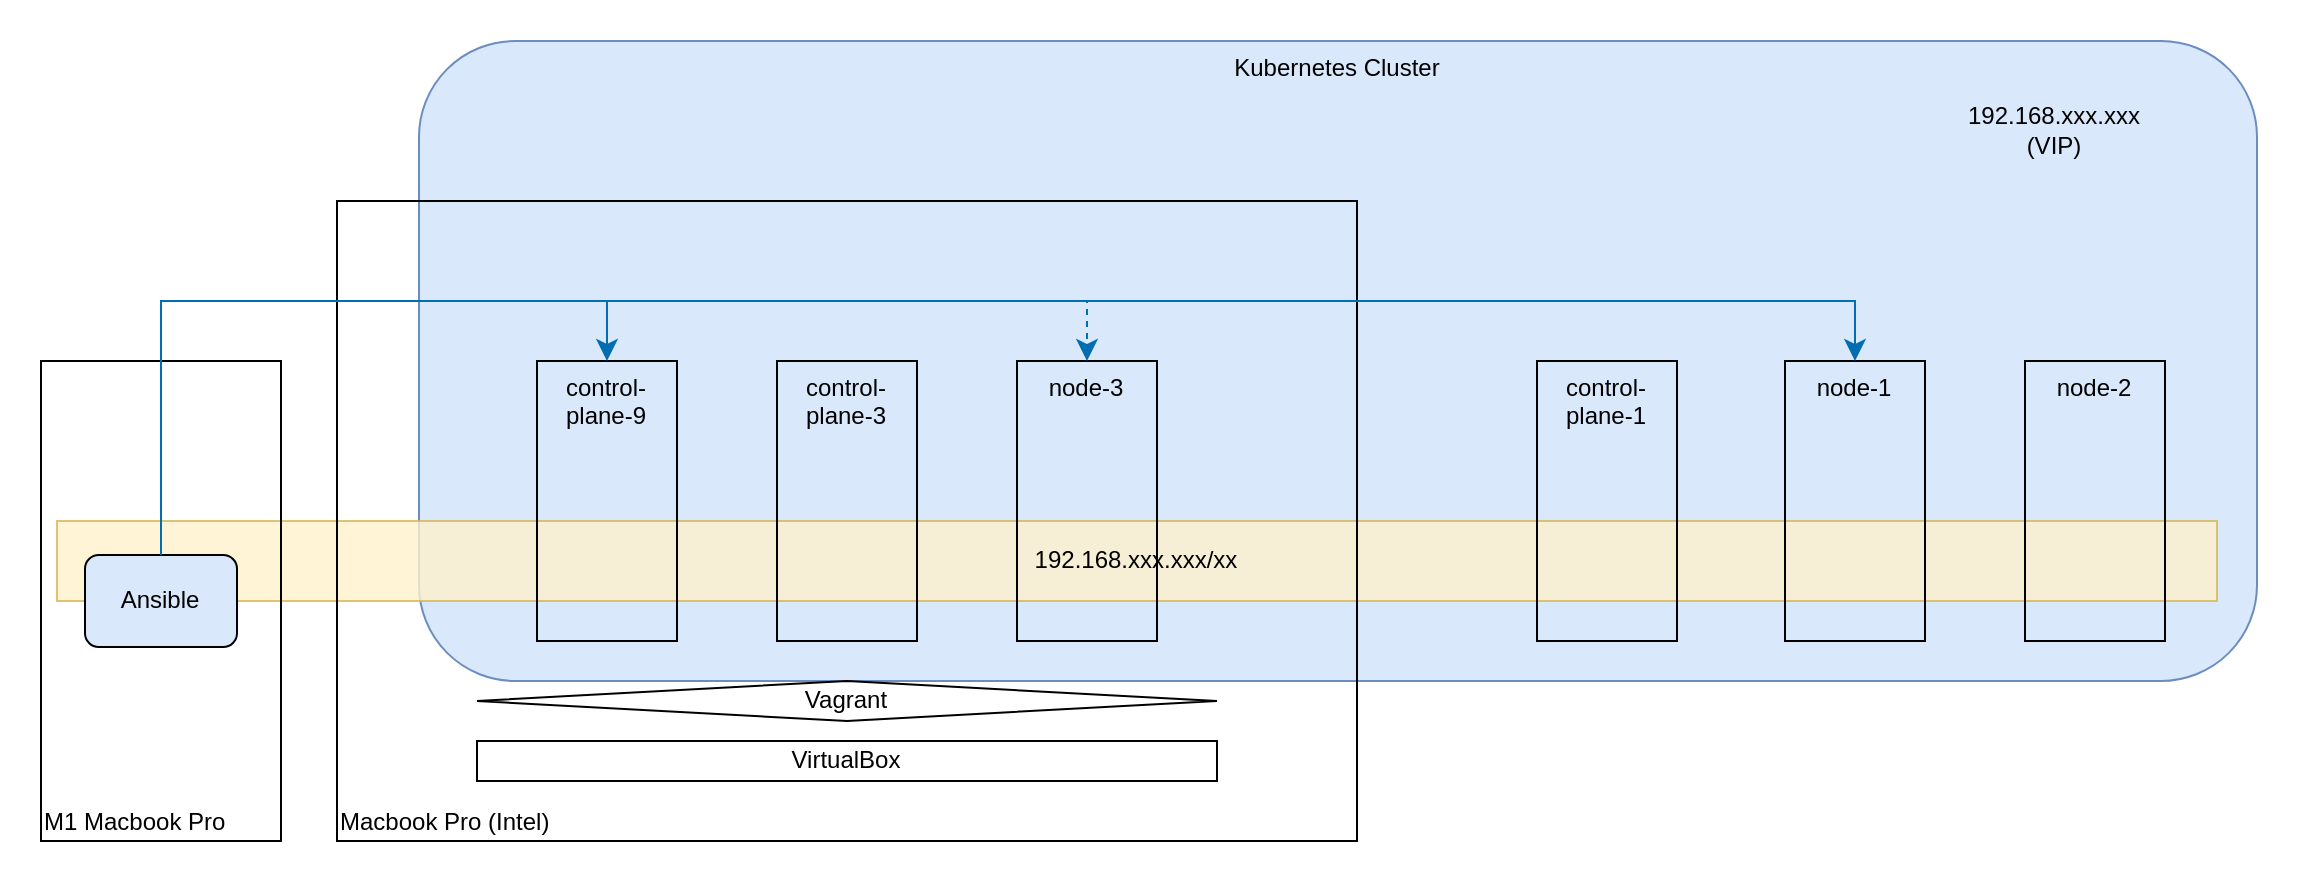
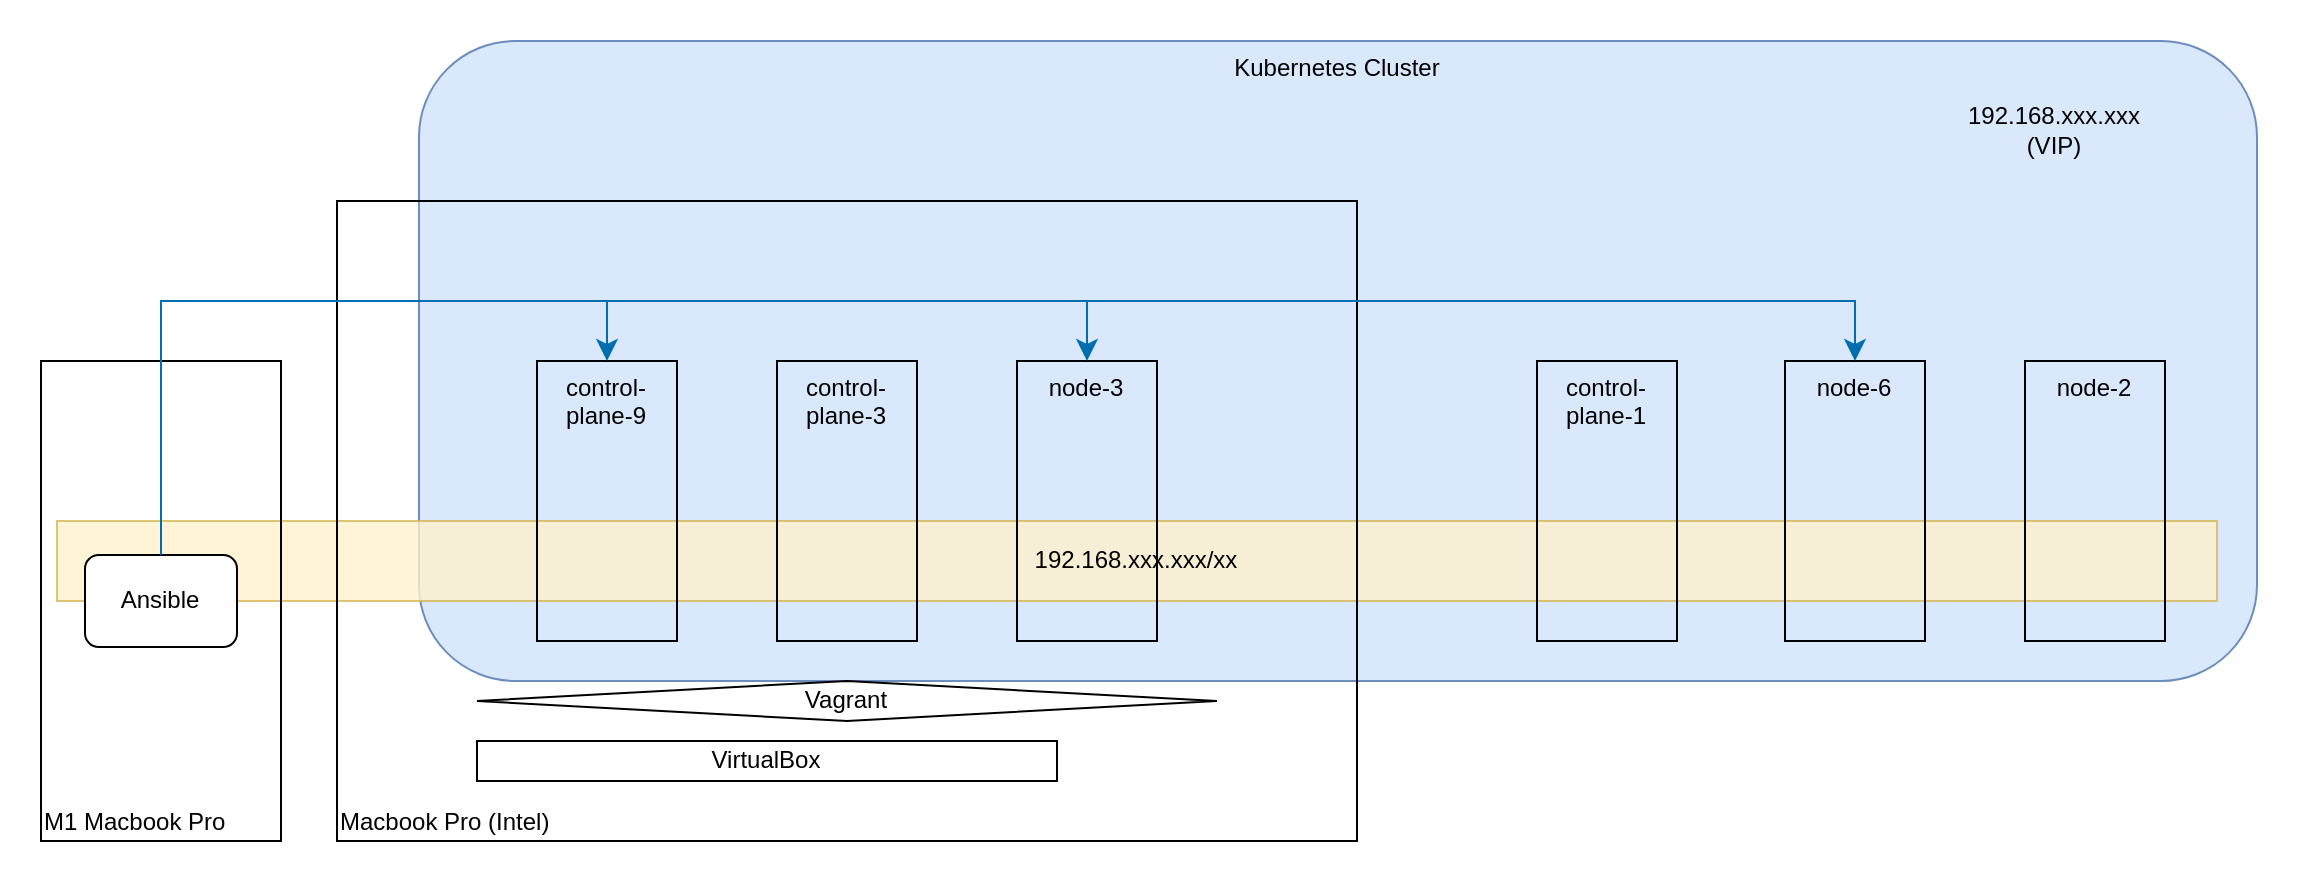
  <mxCell id="0" />
  <mxCell id="1" parent="0" />
  <mxCell id="2" value="Kubernetes Cluster" style="rounded=1;whiteSpace=wrap;html=1;fillColor=#dae8fc;strokeColor=#6c8ebf;verticalAlign=top;" parent="1" vertex="1"><mxGeometry x="209" y="20" width="919" height="320" as="geometry" /></mxCell>
  <mxCell id="3" value="192.168.xxx.xxx/xx" style="rounded=0;whiteSpace=wrap;html=1;fillColor=#fff2cc;strokeColor=#d6b656;opacity=80;" parent="1" vertex="1"><mxGeometry x="28" y="260" width="1080" height="40" as="geometry" /></mxCell>
  <mxCell id="4" value="&lt;div style=&quot;&quot;&gt;&lt;span style=&quot;background-color: initial;&quot;&gt;Macbook Pro (Intel)&lt;/span&gt;&lt;/div&gt;" style="rounded=0;whiteSpace=wrap;html=1;align=left;horizontal=1;verticalAlign=bottom;fillColor=none;" vertex="1" parent="1"><mxGeometry x="168" y="100" width="510" height="320" as="geometry" /></mxCell>
  <mxCell id="5" value="&lt;div style=&quot;&quot;&gt;&lt;span style=&quot;background-color: initial;&quot;&gt;M1 Macbook Pro&lt;/span&gt;&lt;/div&gt;" style="rounded=0;whiteSpace=wrap;html=1;align=left;horizontal=1;verticalAlign=bottom;fillColor=none;" parent="1" vertex="1"><mxGeometry x="20" y="180" width="120" height="240" as="geometry" /></mxCell>
  <mxCell id="6" value="control-plane-1" style="rounded=0;whiteSpace=wrap;html=1;verticalAlign=top;fillColor=none;" parent="1" vertex="1"><mxGeometry x="768" y="180" width="70" height="140" as="geometry" /></mxCell>
  <mxCell id="7" value="control-plane-3" style="rounded=0;whiteSpace=wrap;html=1;verticalAlign=top;fillColor=none;" parent="1" vertex="1"><mxGeometry x="388" y="180" width="70" height="140" as="geometry" /></mxCell>
- <mxCell id="8" value="node-1" style="rounded=0;whiteSpace=wrap;html=1;verticalAlign=top;fillColor=none;" parent="1" vertex="1"><mxGeometry x="892" y="180" width="70" height="140" as="geometry" /></mxCell>
+ <mxCell id="8" value="node-6" style="rounded=0;whiteSpace=wrap;html=1;verticalAlign=top;fillColor=none;" parent="1" vertex="1"><mxGeometry x="892" y="180" width="70" height="140" as="geometry" /></mxCell>
  <mxCell id="9" value="control-plane-9" style="rounded=0;whiteSpace=wrap;html=1;verticalAlign=top;fillColor=none;" parent="1" vertex="1"><mxGeometry x="268" y="180" width="70" height="140" as="geometry" /></mxCell>
  <mxCell id="10" value="node-2" style="rounded=0;whiteSpace=wrap;html=1;verticalAlign=top;fillColor=none;" parent="1" vertex="1"><mxGeometry x="1012" y="180" width="70" height="140" as="geometry" /></mxCell>
  <mxCell id="11" value="node-3" style="rounded=0;whiteSpace=wrap;html=1;verticalAlign=top;fillColor=none;" parent="1" vertex="1"><mxGeometry x="508" y="180" width="70" height="140" as="geometry" /></mxCell>
  <mxCell id="12" value="192.168.xxx.xxx&lt;div&gt;(VIP)&lt;/div&gt;" style="text;html=1;align=center;verticalAlign=middle;whiteSpace=wrap;rounded=0;" parent="1" vertex="1"><mxGeometry x="972" y="50" width="110" height="30" as="geometry" /></mxCell>
- <mxCell id="13" value="Ansible" style="rounded=1;whiteSpace=wrap;html=1;fillColor=#dae8fc;" parent="1" vertex="1"><mxGeometry x="42" y="277" width="76" height="46" as="geometry" /></mxCell>
+ <mxCell id="13" value="Ansible" style="rounded=1;whiteSpace=wrap;html=1;" parent="1" vertex="1"><mxGeometry x="42" y="277" width="76" height="46" as="geometry" /></mxCell>
  <mxCell id="14" value="" style="edgeStyle=elbowEdgeStyle;elbow=vertical;endArrow=classic;html=1;curved=0;rounded=0;endSize=8;startSize=8;entryX=0.5;entryY=0;entryDx=0;entryDy=0;fillColor=#1ba1e2;strokeColor=#006EAF;" parent="1" source="13" target="8" edge="1"><mxGeometry width="50" height="50" relative="1" as="geometry"><mxPoint x="467" y="-224" as="sourcePoint" /><mxPoint x="928" y="100" as="targetPoint" /><Array as="points"><mxPoint x="498" y="150" /></Array></mxGeometry></mxCell>
- <mxCell id="15" value="VirtualBox" style="rounded=0;whiteSpace=wrap;html=1;" vertex="1" parent="1"><mxGeometry x="238" y="370" width="370" height="20" as="geometry" /></mxCell>
+ <mxCell id="15" value="VirtualBox" style="rounded=0;whiteSpace=wrap;html=1;" vertex="1" parent="1"><mxGeometry x="238" y="370" width="290" height="20" as="geometry" /></mxCell>
  <mxCell id="16" value="Vagrant" style="rhombus;whiteSpace=wrap;html=1;" vertex="1" parent="1"><mxGeometry x="238" y="340" width="370" height="20" as="geometry" /></mxCell>
  <mxCell id="17" value="" style="edgeStyle=elbowEdgeStyle;elbow=vertical;endArrow=classic;html=1;curved=0;rounded=0;endSize=8;startSize=8;exitX=0.5;exitY=0;exitDx=0;exitDy=0;entryX=0.5;entryY=0;entryDx=0;entryDy=0;fillColor=#1ba1e2;strokeColor=#006EAF;" edge="1" parent="1" source="13" target="9"><mxGeometry width="50" height="50" relative="1" as="geometry"><mxPoint x="90" y="287" as="sourcePoint" /><mxPoint x="433" y="190" as="targetPoint" /><Array as="points"><mxPoint x="198" y="150" /></Array></mxGeometry></mxCell>
- <mxCell id="18" value="" style="edgeStyle=elbowEdgeStyle;elbow=vertical;endArrow=classic;html=1;curved=0;rounded=0;endSize=8;startSize=8;exitX=0.5;exitY=0;exitDx=0;exitDy=0;entryX=0.5;entryY=0;entryDx=0;entryDy=0;fillColor=#1ba1e2;strokeColor=#006EAF;dashed=1;" edge="1" parent="1" source="13" target="11"><mxGeometry width="50" height="50" relative="1" as="geometry"><mxPoint x="100" y="297" as="sourcePoint" /><mxPoint x="443" y="200" as="targetPoint" /><Array as="points"><mxPoint x="308" y="150" /></Array></mxGeometry></mxCell>
+ <mxCell id="18" value="" style="edgeStyle=elbowEdgeStyle;elbow=vertical;endArrow=classic;html=1;curved=0;rounded=0;endSize=8;startSize=8;exitX=0.5;exitY=0;exitDx=0;exitDy=0;entryX=0.5;entryY=0;entryDx=0;entryDy=0;fillColor=#1ba1e2;strokeColor=#006EAF;" edge="1" parent="1" source="13" target="11"><mxGeometry width="50" height="50" relative="1" as="geometry"><mxPoint x="100" y="297" as="sourcePoint" /><mxPoint x="443" y="200" as="targetPoint" /><Array as="points"><mxPoint x="308" y="150" /></Array></mxGeometry></mxCell>
